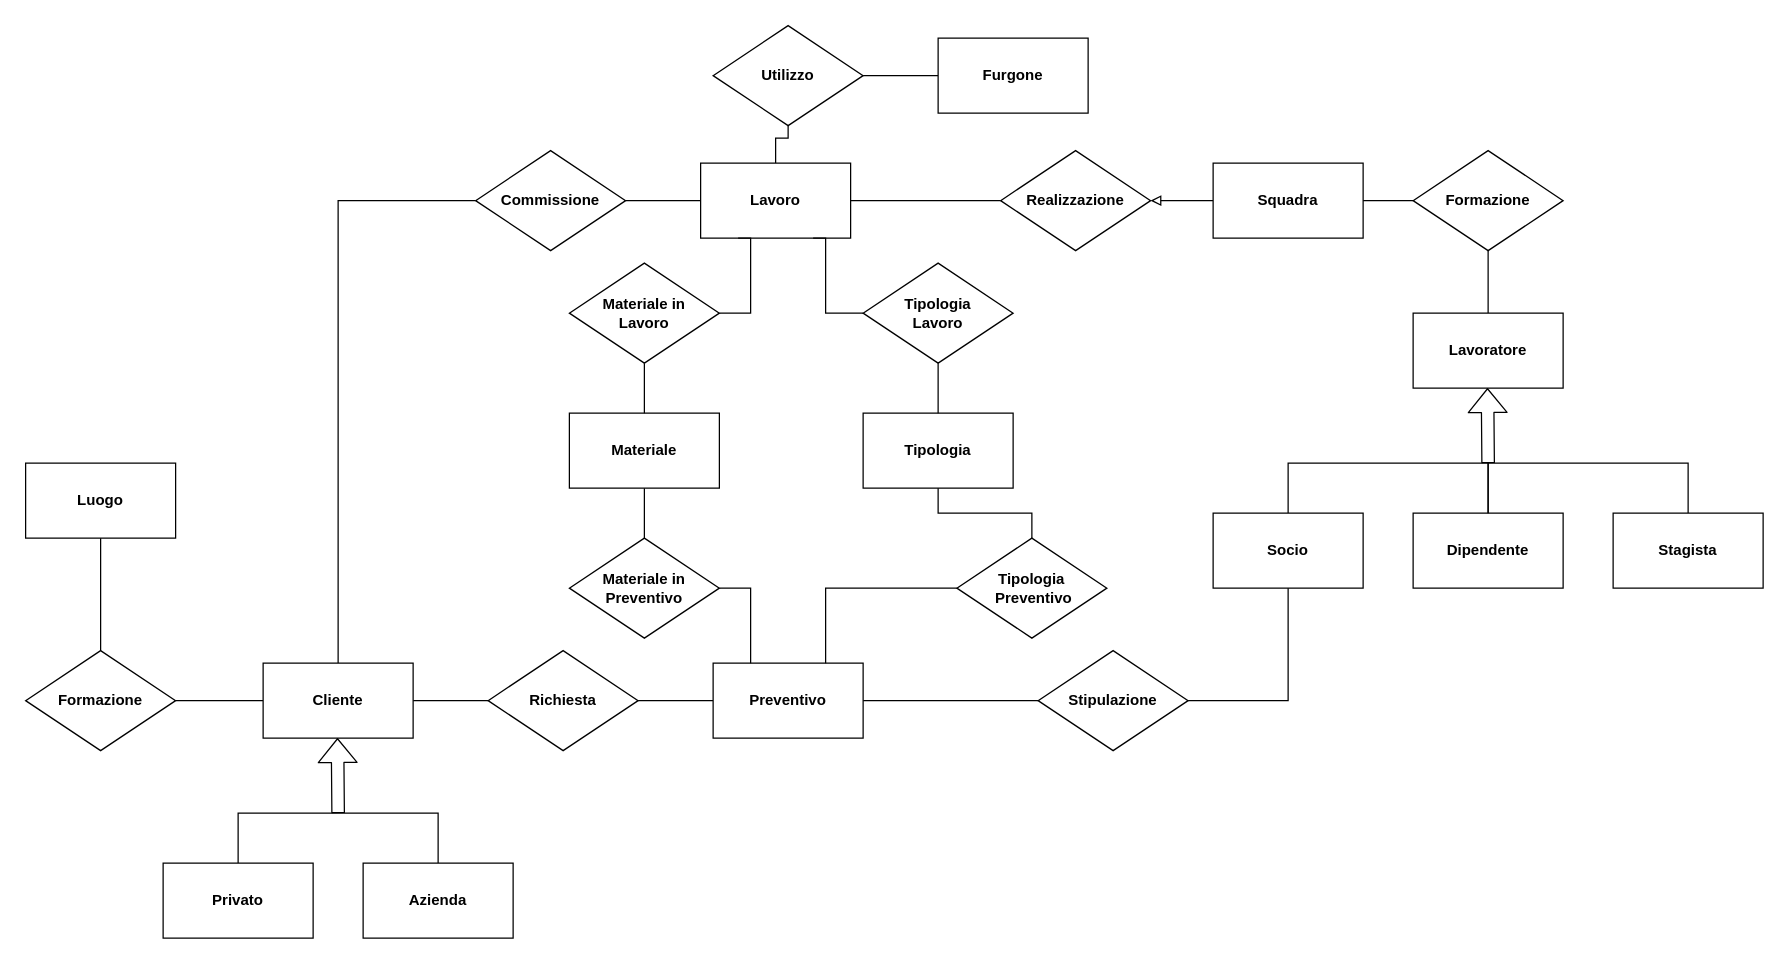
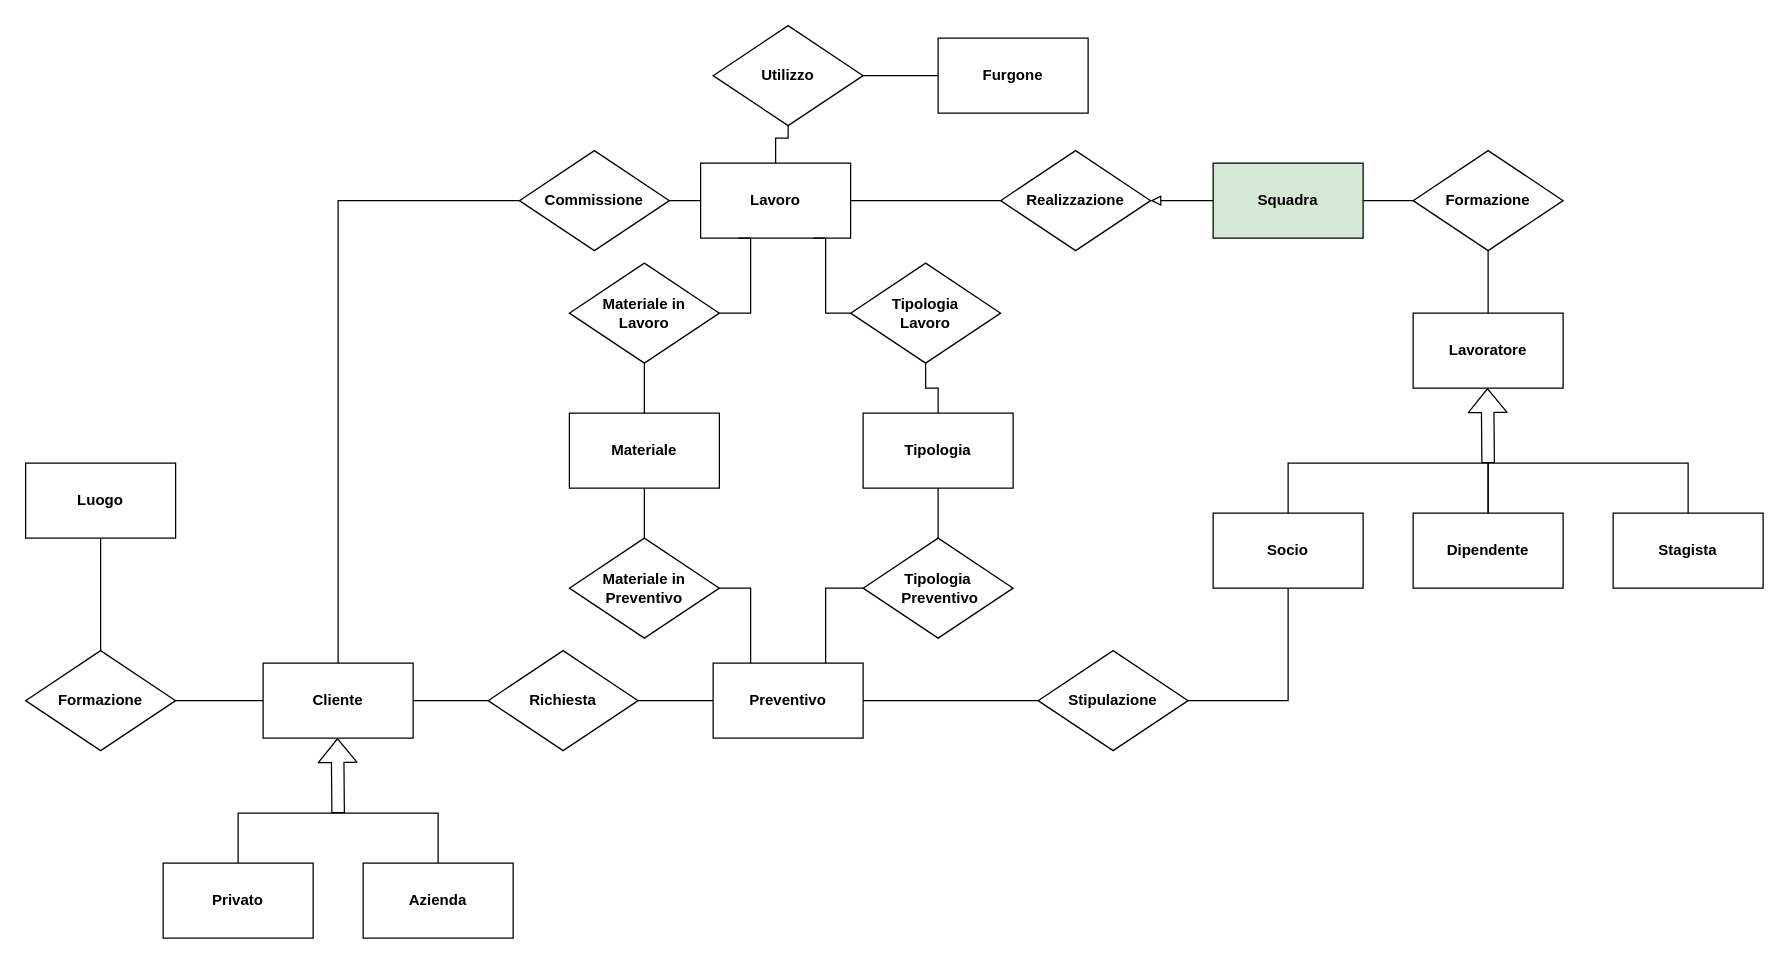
  <mxCell id="0" />
  <mxCell id="1" parent="0" />
  <mxCell id="2" value="&lt;b&gt;Luogo&lt;/b&gt;" style="rounded=0;whiteSpace=wrap;html=1;" vertex="1" parent="1"><mxGeometry x="20" y="370" width="120" height="60" as="geometry" /></mxCell>
  <mxCell id="3" style="edgeStyle=orthogonalEdgeStyle;rounded=0;orthogonalLoop=1;jettySize=auto;html=1;endArrow=none;endFill=0;" edge="1" parent="1" source="6" target="28"><mxGeometry relative="1" as="geometry"><mxPoint x="120" y="560" as="targetPoint" /></mxGeometry></mxCell>
  <mxCell id="4" style="edgeStyle=orthogonalEdgeStyle;rounded=0;orthogonalLoop=1;jettySize=auto;html=1;endArrow=none;endFill=0;" edge="1" parent="1" source="6" target="30"><mxGeometry relative="1" as="geometry"><mxPoint x="370" y="320" as="targetPoint" /><Array as="points"><mxPoint x="270" y="160" /></Array></mxGeometry></mxCell>
  <mxCell id="5" style="edgeStyle=orthogonalEdgeStyle;rounded=0;orthogonalLoop=1;jettySize=auto;html=1;endArrow=none;endFill=0;" edge="1" parent="1" source="6" target="51"><mxGeometry relative="1" as="geometry" /></mxCell>
  <mxCell id="6" value="&lt;b&gt;Cliente&lt;/b&gt;" style="rounded=0;whiteSpace=wrap;html=1;" vertex="1" parent="1"><mxGeometry x="210" y="530" width="120" height="60" as="geometry" /></mxCell>
  <mxCell id="7" style="edgeStyle=orthogonalEdgeStyle;rounded=0;orthogonalLoop=1;jettySize=auto;html=1;endArrow=none;endFill=0;" edge="1" parent="1" source="8" target="27"><mxGeometry relative="1" as="geometry"><mxPoint x="1190" y="200" as="targetPoint" /></mxGeometry></mxCell>
  <mxCell id="8" value="&lt;b&gt;Lavoratore&lt;/b&gt;" style="rounded=0;whiteSpace=wrap;html=1;" vertex="1" parent="1"><mxGeometry x="1130" y="250" width="120" height="60" as="geometry" /></mxCell>
  <mxCell id="9" style="edgeStyle=orthogonalEdgeStyle;rounded=0;orthogonalLoop=1;jettySize=auto;html=1;entryX=0.5;entryY=0;entryDx=0;entryDy=0;endArrow=none;endFill=0;exitX=0.5;exitY=0;exitDx=0;exitDy=0;" edge="1" parent="1" source="10" target="11"><mxGeometry relative="1" as="geometry"><Array as="points"><mxPoint x="190" y="650" /><mxPoint x="350" y="650" /></Array></mxGeometry></mxCell>
  <mxCell id="10" value="&lt;b&gt;Privato&lt;/b&gt;" style="rounded=0;whiteSpace=wrap;html=1;" vertex="1" parent="1"><mxGeometry x="130" y="690" width="120" height="60" as="geometry" /></mxCell>
  <mxCell id="11" value="&lt;b&gt;Azienda&lt;/b&gt;" style="rounded=0;whiteSpace=wrap;html=1;" vertex="1" parent="1"><mxGeometry x="290" y="690" width="120" height="60" as="geometry" /></mxCell>
  <mxCell id="12" style="edgeStyle=orthogonalEdgeStyle;rounded=0;orthogonalLoop=1;jettySize=auto;html=1;exitX=0.5;exitY=0;exitDx=0;exitDy=0;entryX=0.5;entryY=0;entryDx=0;entryDy=0;endArrow=none;endFill=0;" edge="1" parent="1" source="13" target="16"><mxGeometry relative="1" as="geometry"><Array as="points"><mxPoint x="1190" y="370" /><mxPoint x="1350" y="370" /></Array></mxGeometry></mxCell>
  <mxCell id="13" value="&lt;b&gt;Dipendente&lt;/b&gt;" style="rounded=0;whiteSpace=wrap;html=1;" vertex="1" parent="1"><mxGeometry x="1130" y="410" width="120" height="60" as="geometry" /></mxCell>
  <mxCell id="14" style="edgeStyle=orthogonalEdgeStyle;rounded=0;orthogonalLoop=1;jettySize=auto;html=1;entryX=0.5;entryY=0;entryDx=0;entryDy=0;endArrow=none;endFill=0;exitX=0.5;exitY=0;exitDx=0;exitDy=0;" edge="1" parent="1" source="15" target="13"><mxGeometry relative="1" as="geometry"><Array as="points"><mxPoint x="1030" y="370" /><mxPoint x="1190" y="370" /></Array></mxGeometry></mxCell>
  <mxCell id="15" value="&lt;b&gt;Socio&lt;/b&gt;" style="rounded=0;whiteSpace=wrap;html=1;" vertex="1" parent="1"><mxGeometry x="970" y="410" width="120" height="60" as="geometry" /></mxCell>
  <mxCell id="16" value="&lt;b&gt;Stagista&lt;/b&gt;" style="rounded=0;whiteSpace=wrap;html=1;" vertex="1" parent="1"><mxGeometry x="1290" y="410" width="120" height="60" as="geometry" /></mxCell>
  <mxCell id="17" value="" style="shape=flexArrow;endArrow=classic;html=1;entryX=0.5;entryY=1;entryDx=0;entryDy=0;" edge="1" parent="1"><mxGeometry width="50" height="50" relative="1" as="geometry"><mxPoint x="270" y="650" as="sourcePoint" /><mxPoint x="269.5" y="590" as="targetPoint" /></mxGeometry></mxCell>
  <mxCell id="18" value="" style="shape=flexArrow;endArrow=classic;html=1;entryX=0.5;entryY=1;entryDx=0;entryDy=0;" edge="1" parent="1"><mxGeometry width="50" height="50" relative="1" as="geometry"><mxPoint x="1190" y="370" as="sourcePoint" /><mxPoint x="1189.5" y="310" as="targetPoint" /></mxGeometry></mxCell>
  <mxCell id="19" style="edgeStyle=orthogonalEdgeStyle;rounded=0;orthogonalLoop=1;jettySize=auto;html=1;entryX=0.5;entryY=1;entryDx=0;entryDy=0;endArrow=none;endFill=0;" edge="1" parent="1" source="28" target="2"><mxGeometry relative="1" as="geometry"><mxPoint x="80" y="520" as="sourcePoint" /></mxGeometry></mxCell>
  <mxCell id="20" style="edgeStyle=orthogonalEdgeStyle;rounded=0;orthogonalLoop=1;jettySize=auto;html=1;endArrow=block;endFill=0;" edge="1" parent="1" source="21" target="25"><mxGeometry relative="1" as="geometry" /></mxCell>
- <mxCell id="21" value="&lt;b&gt;Squadra&lt;/b&gt;" style="rounded=0;whiteSpace=wrap;html=1;" vertex="1" parent="1"><mxGeometry x="970" y="130" width="120" height="60" as="geometry" /></mxCell>
+ <mxCell id="21" value="&lt;b&gt;Squadra&lt;/b&gt;" style="rounded=0;whiteSpace=wrap;html=1;fillColor=#d5e8d4;" vertex="1" parent="1"><mxGeometry x="970" y="130" width="120" height="60" as="geometry" /></mxCell>
  <mxCell id="22" style="edgeStyle=orthogonalEdgeStyle;rounded=0;orthogonalLoop=1;jettySize=auto;html=1;endArrow=none;endFill=0;" edge="1" parent="1" source="23" target="33"><mxGeometry relative="1" as="geometry" /></mxCell>
  <mxCell id="23" value="&lt;b&gt;Lavoro&lt;/b&gt;" style="rounded=0;whiteSpace=wrap;html=1;" vertex="1" parent="1"><mxGeometry x="560" y="130" width="120" height="60" as="geometry" /></mxCell>
  <mxCell id="24" style="edgeStyle=orthogonalEdgeStyle;rounded=0;orthogonalLoop=1;jettySize=auto;html=1;endArrow=none;endFill=0;" edge="1" parent="1" source="25" target="23"><mxGeometry relative="1" as="geometry" /></mxCell>
  <mxCell id="25" value="&lt;b&gt;Realizzazione&lt;/b&gt;" style="rhombus;whiteSpace=wrap;html=1;" vertex="1" parent="1"><mxGeometry x="800" y="120" width="120" height="80" as="geometry" /></mxCell>
  <mxCell id="26" style="edgeStyle=orthogonalEdgeStyle;rounded=0;orthogonalLoop=1;jettySize=auto;html=1;endArrow=none;endFill=0;" edge="1" parent="1" source="27" target="21"><mxGeometry relative="1" as="geometry"><mxPoint x="1060" y="160" as="targetPoint" /></mxGeometry></mxCell>
  <mxCell id="27" value="&lt;b&gt;Formazione&lt;/b&gt;" style="rhombus;whiteSpace=wrap;html=1;" vertex="1" parent="1"><mxGeometry x="1130" y="120" width="120" height="80" as="geometry" /></mxCell>
  <mxCell id="28" value="&lt;b&gt;Formazione&lt;/b&gt;" style="rhombus;whiteSpace=wrap;html=1;" vertex="1" parent="1"><mxGeometry x="20" y="520" width="120" height="80" as="geometry" /></mxCell>
  <mxCell id="29" style="edgeStyle=orthogonalEdgeStyle;rounded=0;orthogonalLoop=1;jettySize=auto;html=1;endArrow=none;endFill=0;" edge="1" parent="1" source="30" target="23"><mxGeometry relative="1" as="geometry" /></mxCell>
- <mxCell id="30" value="&lt;b&gt;Commissione&lt;/b&gt;" style="rhombus;whiteSpace=wrap;html=1;" vertex="1" parent="1"><mxGeometry x="380" y="120" width="120" height="80" as="geometry" /></mxCell>
+ <mxCell id="30" value="&lt;b&gt;Commissione&lt;/b&gt;" style="rhombus;whiteSpace=wrap;html=1;" vertex="1" parent="1"><mxGeometry x="415" y="120" width="120" height="80" as="geometry" /></mxCell>
  <mxCell id="31" style="edgeStyle=orthogonalEdgeStyle;rounded=0;orthogonalLoop=1;jettySize=auto;html=1;endArrow=none;endFill=0;" edge="1" parent="1" source="32" target="33"><mxGeometry relative="1" as="geometry" /></mxCell>
  <mxCell id="32" value="&lt;b&gt;Furgone&lt;/b&gt;" style="rounded=0;whiteSpace=wrap;html=1;" vertex="1" parent="1"><mxGeometry x="750" y="30" width="120" height="60" as="geometry" /></mxCell>
  <mxCell id="33" value="&lt;b&gt;Utilizzo&lt;/b&gt;" style="rhombus;whiteSpace=wrap;html=1;" vertex="1" parent="1"><mxGeometry x="570" y="20" width="120" height="80" as="geometry" /></mxCell>
  <mxCell id="34" style="edgeStyle=orthogonalEdgeStyle;rounded=0;orthogonalLoop=1;jettySize=auto;html=1;endArrow=none;endFill=0;" edge="1" parent="1" source="36" target="51"><mxGeometry relative="1" as="geometry" /></mxCell>
  <mxCell id="35" style="edgeStyle=orthogonalEdgeStyle;rounded=0;orthogonalLoop=1;jettySize=auto;html=1;endArrow=none;endFill=0;" edge="1" parent="1" source="36" target="53"><mxGeometry relative="1" as="geometry" /></mxCell>
  <mxCell id="36" value="&lt;b&gt;Preventivo&lt;/b&gt;" style="rounded=0;whiteSpace=wrap;html=1;" vertex="1" parent="1"><mxGeometry x="570" y="530" width="120" height="60" as="geometry" /></mxCell>
  <mxCell id="37" style="edgeStyle=orthogonalEdgeStyle;rounded=0;orthogonalLoop=1;jettySize=auto;html=1;entryX=0.5;entryY=0;entryDx=0;entryDy=0;endArrow=none;endFill=0;" edge="1" parent="1" source="38" target="47"><mxGeometry relative="1" as="geometry" /></mxCell>
  <mxCell id="38" value="&lt;b&gt;Materiale&lt;/b&gt;" style="rounded=0;whiteSpace=wrap;html=1;" vertex="1" parent="1"><mxGeometry x="455" y="330" width="120" height="60" as="geometry" /></mxCell>
  <mxCell id="39" value="&lt;b&gt;Tipologia&lt;/b&gt;" style="rounded=0;whiteSpace=wrap;html=1;" vertex="1" parent="1"><mxGeometry x="690" y="330" width="120" height="60" as="geometry" /></mxCell>
  <mxCell id="40" style="edgeStyle=orthogonalEdgeStyle;rounded=0;orthogonalLoop=1;jettySize=auto;html=1;entryX=0.25;entryY=1;entryDx=0;entryDy=0;endArrow=none;endFill=0;" edge="1" parent="1" source="42" target="23"><mxGeometry relative="1" as="geometry"><Array as="points"><mxPoint x="600" y="250" /></Array></mxGeometry></mxCell>
  <mxCell id="41" style="edgeStyle=orthogonalEdgeStyle;rounded=0;orthogonalLoop=1;jettySize=auto;html=1;endArrow=none;endFill=0;" edge="1" parent="1" source="42" target="38"><mxGeometry relative="1" as="geometry" /></mxCell>
  <mxCell id="42" value="&lt;b&gt;Materiale in &lt;br&gt;Lavoro&lt;/b&gt;" style="rhombus;whiteSpace=wrap;html=1;" vertex="1" parent="1"><mxGeometry x="455" y="210" width="120" height="80" as="geometry" /></mxCell>
  <mxCell id="43" style="edgeStyle=orthogonalEdgeStyle;rounded=0;orthogonalLoop=1;jettySize=auto;html=1;entryX=0.75;entryY=1;entryDx=0;entryDy=0;endArrow=none;endFill=0;" edge="1" parent="1" source="45" target="23"><mxGeometry relative="1" as="geometry"><Array as="points"><mxPoint x="660" y="250" /></Array></mxGeometry></mxCell>
  <mxCell id="44" style="edgeStyle=orthogonalEdgeStyle;rounded=0;orthogonalLoop=1;jettySize=auto;html=1;endArrow=none;endFill=0;" edge="1" parent="1" source="45" target="39"><mxGeometry relative="1" as="geometry" /></mxCell>
- <mxCell id="45" value="&lt;b&gt;Tipologia&lt;br&gt;Lavoro&lt;/b&gt;" style="rhombus;whiteSpace=wrap;html=1;" vertex="1" parent="1"><mxGeometry x="690" y="210" width="120" height="80" as="geometry" /></mxCell>
+ <mxCell id="45" value="&lt;b&gt;Tipologia&lt;br&gt;Lavoro&lt;/b&gt;" style="rhombus;whiteSpace=wrap;html=1;" vertex="1" parent="1"><mxGeometry x="680" y="210" width="120" height="80" as="geometry" /></mxCell>
  <mxCell id="46" style="edgeStyle=orthogonalEdgeStyle;rounded=0;orthogonalLoop=1;jettySize=auto;html=1;entryX=0.25;entryY=0;entryDx=0;entryDy=0;endArrow=none;endFill=0;" edge="1" parent="1" source="47" target="36"><mxGeometry relative="1" as="geometry"><Array as="points"><mxPoint x="600" y="470" /></Array></mxGeometry></mxCell>
  <mxCell id="47" value="&lt;b&gt;Materiale in Preventivo&lt;/b&gt;" style="rhombus;whiteSpace=wrap;html=1;" vertex="1" parent="1"><mxGeometry x="455" y="430" width="120" height="80" as="geometry" /></mxCell>
  <mxCell id="48" style="edgeStyle=orthogonalEdgeStyle;rounded=0;orthogonalLoop=1;jettySize=auto;html=1;entryX=0.75;entryY=0;entryDx=0;entryDy=0;endArrow=none;endFill=0;exitX=0;exitY=0.5;exitDx=0;exitDy=0;" edge="1" parent="1" source="50" target="36"><mxGeometry relative="1" as="geometry"><Array as="points"><mxPoint x="660" y="470" /></Array></mxGeometry></mxCell>
  <mxCell id="49" style="edgeStyle=orthogonalEdgeStyle;rounded=0;orthogonalLoop=1;jettySize=auto;html=1;endArrow=none;endFill=0;" edge="1" parent="1" source="50" target="39"><mxGeometry relative="1" as="geometry" /></mxCell>
- <mxCell id="50" value="&lt;b&gt;Tipologia&lt;br&gt;&amp;nbsp;Preventivo&lt;/b&gt;" style="rhombus;whiteSpace=wrap;html=1;" vertex="1" parent="1"><mxGeometry x="765" y="430" width="120" height="80" as="geometry" /></mxCell>
+ <mxCell id="50" value="&lt;b&gt;Tipologia&lt;br&gt;&amp;nbsp;Preventivo&lt;/b&gt;" style="rhombus;whiteSpace=wrap;html=1;" vertex="1" parent="1"><mxGeometry x="690" y="430" width="120" height="80" as="geometry" /></mxCell>
  <mxCell id="51" value="&lt;b&gt;Richiesta&lt;/b&gt;" style="rhombus;whiteSpace=wrap;html=1;" vertex="1" parent="1"><mxGeometry x="390" y="520" width="120" height="80" as="geometry" /></mxCell>
  <mxCell id="52" style="edgeStyle=orthogonalEdgeStyle;rounded=0;orthogonalLoop=1;jettySize=auto;html=1;endArrow=none;endFill=0;" edge="1" parent="1" source="53" target="15"><mxGeometry relative="1" as="geometry"><Array as="points"><mxPoint x="1030" y="560" /></Array></mxGeometry></mxCell>
  <mxCell id="53" value="&lt;b&gt;Stipulazione&lt;/b&gt;" style="rhombus;whiteSpace=wrap;html=1;" vertex="1" parent="1"><mxGeometry x="830" y="520" width="120" height="80" as="geometry" /></mxCell>
